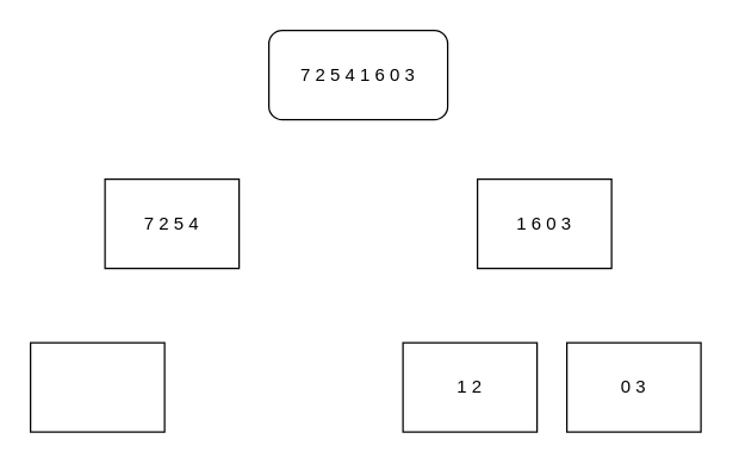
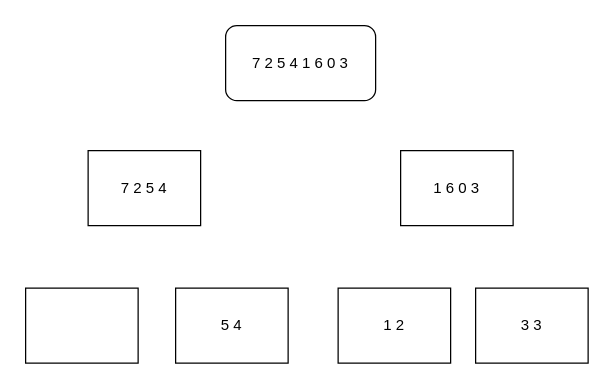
  <mxCell id="0" />
  <mxCell id="1" parent="0" />
  <mxCell id="2" value="7 2 5 4 1 6 0 3" style="rounded=1;whiteSpace=wrap;html=1;" vertex="1" parent="1"><mxGeometry x="180" y="20" width="120" height="60" as="geometry" /></mxCell>
  <mxCell id="3" value="7 2 5 4" style="rounded=0;whiteSpace=wrap;html=1;" vertex="1" parent="1"><mxGeometry x="70" y="120" width="90" height="60" as="geometry" /></mxCell>
  <mxCell id="4" value="1 6 0 3" style="rounded=0;whiteSpace=wrap;html=1;" vertex="1" parent="1"><mxGeometry x="320" y="120" width="90" height="60" as="geometry" /></mxCell>
- <mxCell id="5" value="0 3" style="rounded=0;whiteSpace=wrap;html=1;" vertex="1" parent="1"><mxGeometry x="380" y="230" width="90" height="60" as="geometry" /></mxCell>
+ <mxCell id="5" value="3 3" style="rounded=0;whiteSpace=wrap;html=1;" vertex="1" parent="1"><mxGeometry x="380" y="230" width="90" height="60" as="geometry" /></mxCell>
  <mxCell id="6" value="1 2" style="rounded=0;whiteSpace=wrap;html=1;" vertex="1" parent="1"><mxGeometry x="270" y="230" width="90" height="60" as="geometry" /></mxCell>
+ <mxCell id="7" value="5 4" style="rounded=0;whiteSpace=wrap;html=1;" vertex="1" parent="1"><mxGeometry x="140" y="230" width="90" height="60" as="geometry" /></mxCell>
  <mxCell id="8" value="" style="rounded=0;whiteSpace=wrap;html=1;" vertex="1" parent="1"><mxGeometry x="20" y="230" width="90" height="60" as="geometry" /></mxCell>
